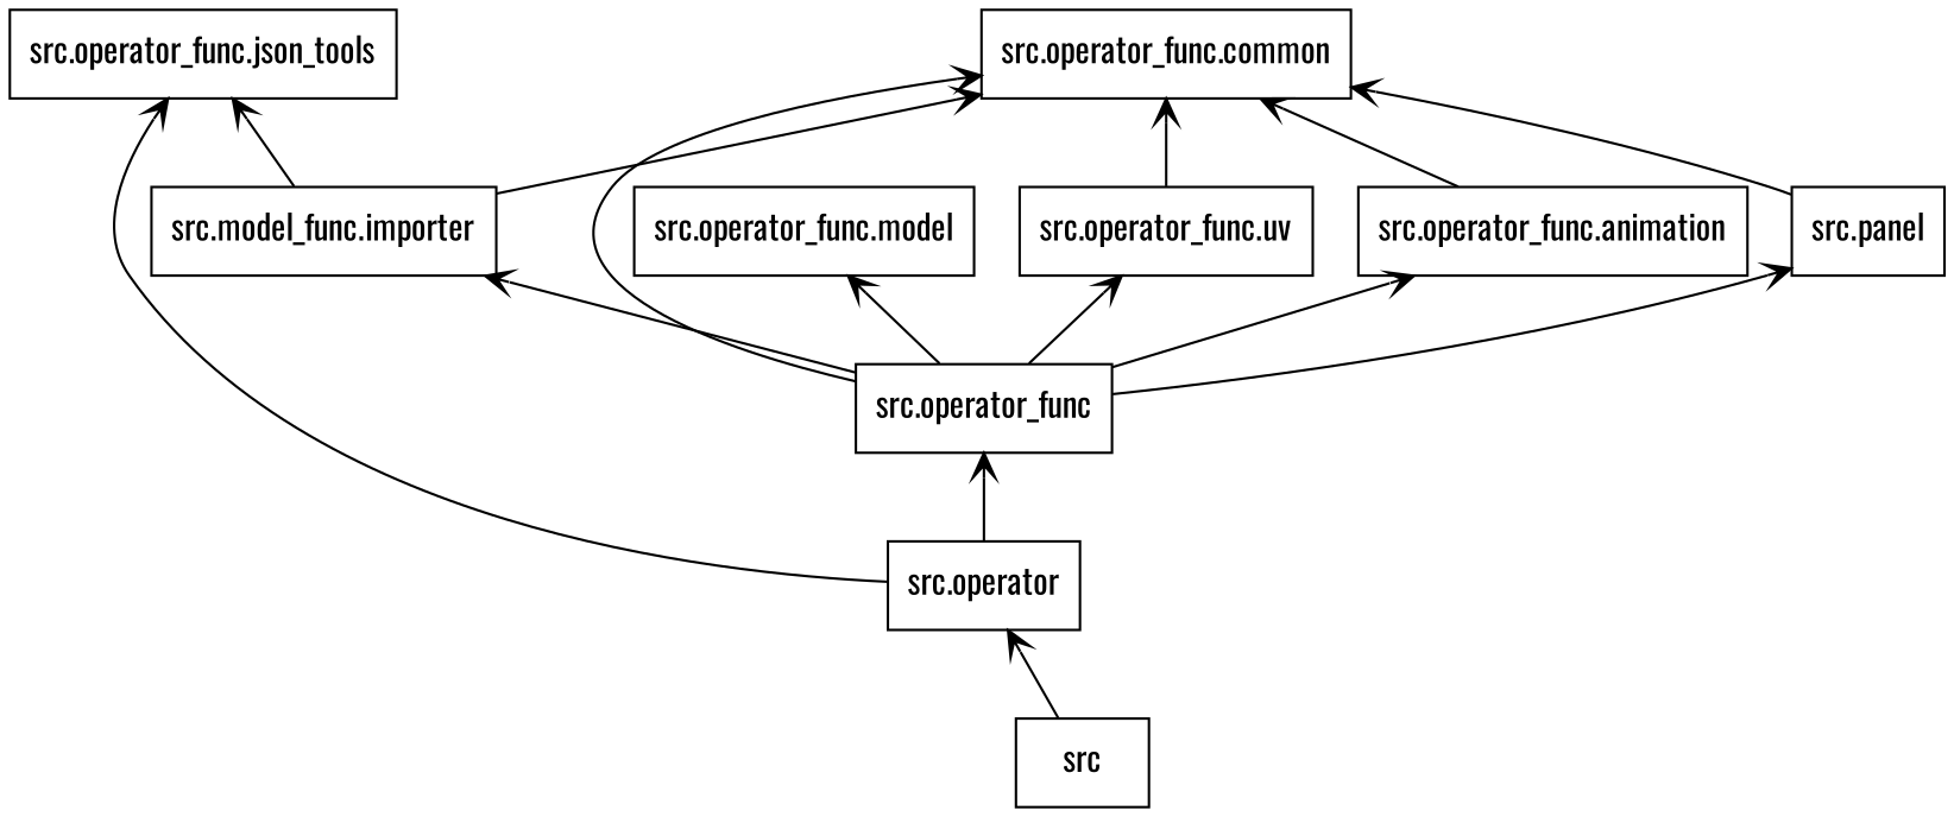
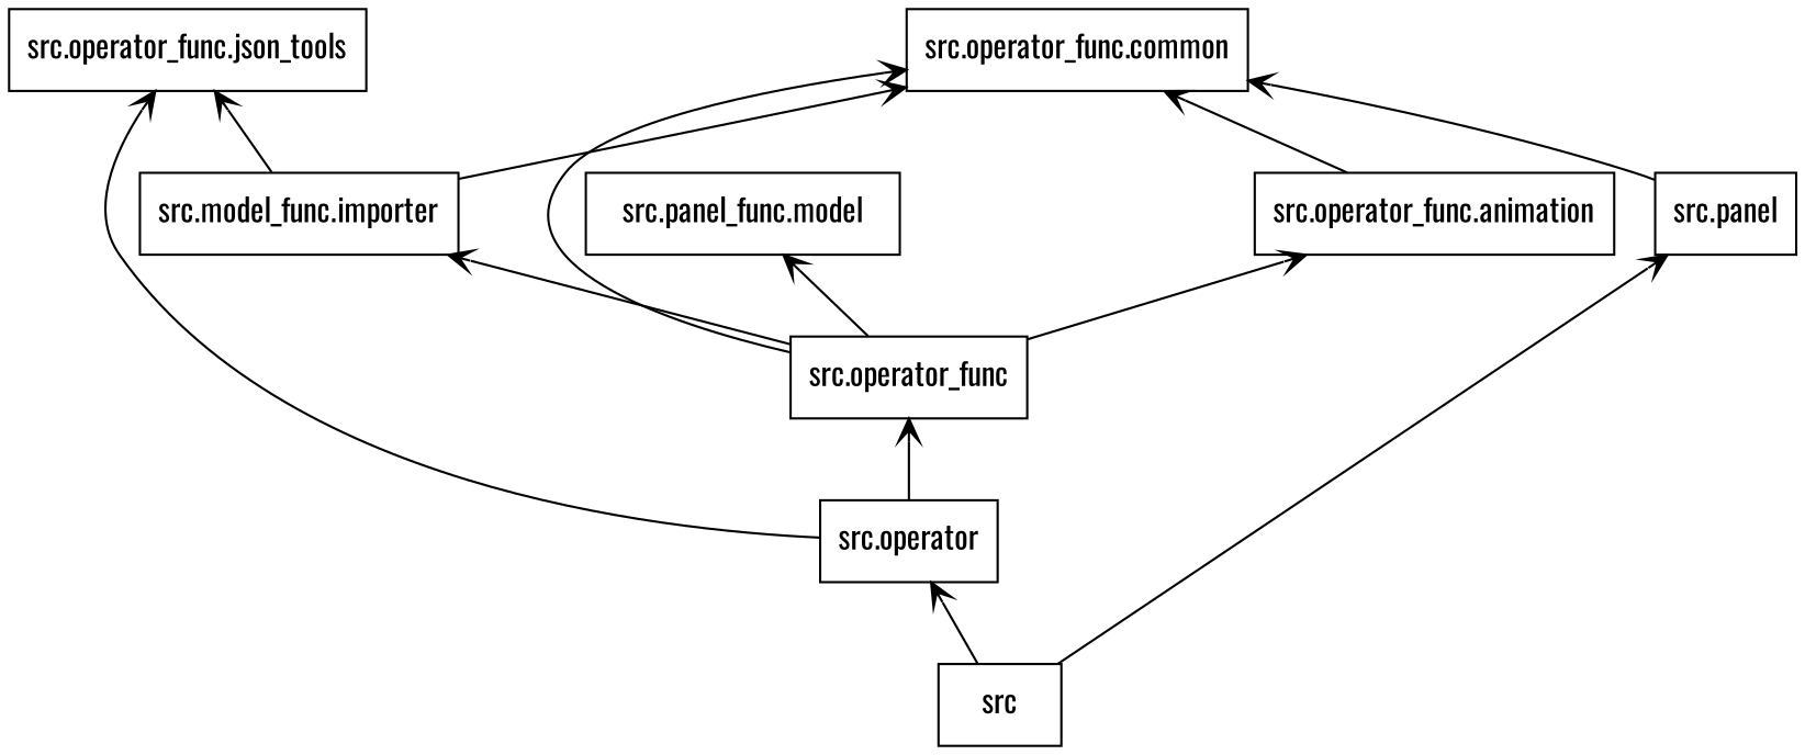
  digraph {
    fontname=Oswald
    rankdir=BT
    node [fontname=Oswald shape=box]
    edge [arrowhead=open arrowtail=none fontname=Oswald]
    n1 [label=src]
    n2 [label="src.operator"]
    n3 [label="src.panel"]
    n4 [label="src.operator_func"]
    n5 [label="src.operator_func.json_tools"]
    n6 [label="src.operator_func.common"]
    n7 [label="src.operator_func.animation"]
    n8 [label="src.model_func.importer"]
-   n9 [label="src.operator_func.model"]
-   n10 [label="src.operator_func.uv"]
+   n9 [label="src.panel_func.model"]
    n1 -> n2
-   n4 -> n3
+   n1 -> n3
    n2 -> n4
    n2 -> n5
    n3 -> n6
    n4 -> n6
    n4 -> n7
    n4 -> n8
    n4 -> n9
-   n4 -> n10
    n7 -> n6
    n8 -> n5
    n8 -> n6
-   n10 -> n6
  }
